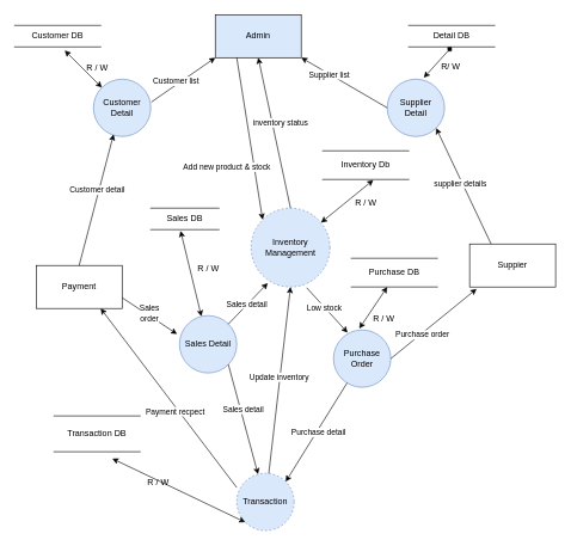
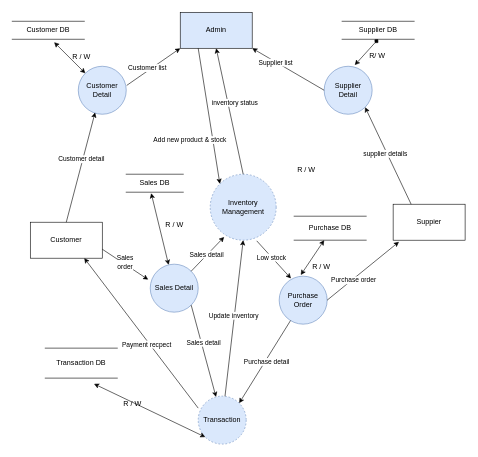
  <mxCell id="0" />
  <mxCell id="1" parent="0" />
  <mxCell id="2" value="Admin" style="rounded=0;whiteSpace=wrap;html=1;fillColor=#dae8fc;" parent="1" vertex="1"><mxGeometry x="300" y="20" width="120" height="60" as="geometry" /></mxCell>
  <mxCell id="3" value="Suppier" style="rounded=0;whiteSpace=wrap;html=1;" parent="1" vertex="1"><mxGeometry x="655" y="340" width="120" height="60" as="geometry" /></mxCell>
- <mxCell id="4" value="Payment" style="rounded=0;whiteSpace=wrap;html=1;" parent="1" vertex="1"><mxGeometry x="50" y="370" width="120" height="60" as="geometry" /></mxCell>
+ <mxCell id="4" value="Customer" style="rounded=0;whiteSpace=wrap;html=1;" parent="1" vertex="1"><mxGeometry x="50" y="370" width="120" height="60" as="geometry" /></mxCell>
  <mxCell id="5" value="Transaction" style="ellipse;whiteSpace=wrap;html=1;aspect=fixed;fillColor=#dae8fc;strokeColor=#6c8ebf;dashed=1;" parent="1" vertex="1"><mxGeometry x="330" y="660" width="80" height="80" as="geometry" /></mxCell>
  <mxCell id="6" value="Purchase&lt;div&gt;Order&lt;/div&gt;" style="ellipse;whiteSpace=wrap;html=1;aspect=fixed;fillColor=#dae8fc;strokeColor=#6c8ebf;" parent="1" vertex="1"><mxGeometry x="465" y="460" width="80" height="80" as="geometry" /></mxCell>
  <mxCell id="7" value="Sales Detail" style="ellipse;whiteSpace=wrap;html=1;aspect=fixed;fillColor=#dae8fc;strokeColor=#6c8ebf;" parent="1" vertex="1"><mxGeometry x="250" y="440" width="80" height="80" as="geometry" /></mxCell>
  <mxCell id="8" value="Inventory&lt;div&gt;Management&lt;/div&gt;" style="ellipse;whiteSpace=wrap;html=1;aspect=fixed;fillColor=#dae8fc;strokeColor=#6c8ebf;dashed=1;" parent="1" vertex="1"><mxGeometry x="350" y="290" width="110" height="110" as="geometry" /></mxCell>
  <mxCell id="9" value="Supplier&lt;div&gt;Detail&lt;/div&gt;" style="ellipse;whiteSpace=wrap;html=1;aspect=fixed;fillColor=#dae8fc;strokeColor=#6c8ebf;" parent="1" vertex="1"><mxGeometry x="540" y="110" width="80" height="80" as="geometry" /></mxCell>
  <mxCell id="10" value="Customer&lt;div&gt;Detail&lt;/div&gt;" style="ellipse;whiteSpace=wrap;html=1;aspect=fixed;fillColor=#dae8fc;strokeColor=#6c8ebf;" parent="1" vertex="1"><mxGeometry x="130" y="110" width="80" height="80" as="geometry" /></mxCell>
  <mxCell id="11" value="Customer DB" style="shape=partialRectangle;whiteSpace=wrap;html=1;left=0;right=0;fillColor=none;" parent="1" vertex="1"><mxGeometry x="20" y="35" width="120" height="30" as="geometry" /></mxCell>
- <mxCell id="12" value="Detail DB" style="shape=partialRectangle;whiteSpace=wrap;html=1;left=0;right=0;fillColor=none;" parent="1" vertex="1"><mxGeometry x="570" y="35" width="120" height="30" as="geometry" /></mxCell>
+ <mxCell id="12" value="Supplier DB" style="shape=partialRectangle;whiteSpace=wrap;html=1;left=0;right=0;fillColor=none;" parent="1" vertex="1"><mxGeometry x="570" y="35" width="120" height="30" as="geometry" /></mxCell>
  <mxCell id="13" value="Sales DB" style="shape=partialRectangle;whiteSpace=wrap;html=1;left=0;right=0;fillColor=none;" parent="1" vertex="1"><mxGeometry x="210" y="290" width="95" height="30" as="geometry" /></mxCell>
- <mxCell id="14" value="Inventory Db" style="shape=partialRectangle;whiteSpace=wrap;html=1;left=0;right=0;fillColor=none;" parent="1" vertex="1"><mxGeometry x="450" y="210" width="120" height="40" as="geometry" /></mxCell>
  <mxCell id="15" value="Purchase DB" style="shape=partialRectangle;whiteSpace=wrap;html=1;left=0;right=0;fillColor=none;" parent="1" vertex="1"><mxGeometry x="490" y="360" width="120" height="40" as="geometry" /></mxCell>
  <mxCell id="16" value="Transaction DB" style="shape=partialRectangle;whiteSpace=wrap;html=1;left=0;right=0;fillColor=none;" parent="1" vertex="1"><mxGeometry x="75" y="580" width="120" height="50" as="geometry" /></mxCell>
  <mxCell id="17" value="" style="endArrow=classic;startArrow=classic;html=1;rounded=0;entryX=0.582;entryY=1.165;entryDx=0;entryDy=0;entryPerimeter=0;exitX=0;exitY=0;exitDx=0;exitDy=0;" parent="1" source="10" target="11" edge="1"><mxGeometry width="50" height="50" relative="1" as="geometry"><mxPoint x="55" y="110" as="sourcePoint" /><mxPoint x="105" y="60" as="targetPoint" /></mxGeometry></mxCell>
  <mxCell id="18" value="R / W" style="text;html=1;align=center;verticalAlign=middle;resizable=0;points=[];autosize=1;strokeColor=none;fillColor=none;" parent="1" vertex="1"><mxGeometry x="110" y="80" width="50" height="30" as="geometry" /></mxCell>
  <mxCell id="19" value="" style="edgeStyle=none;orthogonalLoop=1;jettySize=auto;html=1;rounded=0;exitX=0.5;exitY=0;exitDx=0;exitDy=0;entryX=0.351;entryY=0.963;entryDx=0;entryDy=0;entryPerimeter=0;" parent="1" source="4" target="10" edge="1"><mxGeometry width="100" relative="1" as="geometry"><mxPoint x="140" y="200" as="sourcePoint" /><mxPoint x="240" y="200" as="targetPoint" /><Array as="points" /></mxGeometry></mxCell>
  <mxCell id="20" value="Customer detail" style="edgeLabel;html=1;align=center;verticalAlign=middle;resizable=0;points=[];" parent="19" vertex="1" connectable="0"><mxGeometry x="0.147" y="3" relative="1" as="geometry"><mxPoint as="offset" /></mxGeometry></mxCell>
  <mxCell id="21" value="" style="edgeStyle=none;orthogonalLoop=1;jettySize=auto;html=1;rounded=0;exitX=1.01;exitY=0.399;exitDx=0;exitDy=0;exitPerimeter=0;entryX=0;entryY=1;entryDx=0;entryDy=0;" parent="1" source="10" target="2" edge="1"><mxGeometry width="100" relative="1" as="geometry"><mxPoint x="190" y="170" as="sourcePoint" /><mxPoint x="290" y="170" as="targetPoint" /><Array as="points" /></mxGeometry></mxCell>
  <mxCell id="22" value="Customer list" style="edgeLabel;html=1;align=center;verticalAlign=middle;resizable=0;points=[];" parent="21" vertex="1" connectable="0"><mxGeometry x="-0.187" y="5" relative="1" as="geometry"><mxPoint as="offset" /></mxGeometry></mxCell>
  <mxCell id="23" value="" style="edgeStyle=none;orthogonalLoop=1;jettySize=auto;html=1;rounded=0;exitX=0;exitY=0.5;exitDx=0;exitDy=0;entryX=0;entryY=1;entryDx=0;entryDy=0;" parent="1" source="9" edge="1"><mxGeometry width="100" relative="1" as="geometry"><mxPoint x="331" y="142" as="sourcePoint" /><mxPoint x="420" y="80" as="targetPoint" /><Array as="points" /></mxGeometry></mxCell>
  <mxCell id="24" value="Supplier list" style="edgeLabel;html=1;align=center;verticalAlign=middle;resizable=0;points=[];" parent="23" vertex="1" connectable="0"><mxGeometry x="0.354" y="1" relative="1" as="geometry"><mxPoint as="offset" /></mxGeometry></mxCell>
  <mxCell id="25" value="" style="edgeStyle=none;orthogonalLoop=1;jettySize=auto;html=1;rounded=0;exitX=0.5;exitY=0;exitDx=0;exitDy=0;entryX=0.5;entryY=1;entryDx=0;entryDy=0;" parent="1" source="8" target="2" edge="1"><mxGeometry width="100" relative="1" as="geometry"><mxPoint x="550" y="160" as="sourcePoint" /><mxPoint x="430" y="90" as="targetPoint" /><Array as="points" /></mxGeometry></mxCell>
  <mxCell id="26" value="inventory status" style="edgeLabel;html=1;align=center;verticalAlign=middle;resizable=0;points=[];" parent="25" vertex="1" connectable="0"><mxGeometry x="0.144" y="3" relative="1" as="geometry"><mxPoint x="14" as="offset" /></mxGeometry></mxCell>
  <mxCell id="27" value="" style="edgeStyle=none;orthogonalLoop=1;jettySize=auto;html=1;rounded=0;exitX=0.25;exitY=1;exitDx=0;exitDy=0;entryX=0;entryY=0;entryDx=0;entryDy=0;" parent="1" source="2" target="8" edge="1"><mxGeometry width="100" relative="1" as="geometry"><mxPoint x="362" y="337" as="sourcePoint" /><mxPoint x="380" y="300" as="targetPoint" /><Array as="points" /></mxGeometry></mxCell>
  <mxCell id="28" value="&lt;div style=&quot;&quot;&gt;Add new product &amp;amp; stock&lt;/div&gt;" style="edgeLabel;html=1;align=center;verticalAlign=middle;resizable=0;points=[];" parent="27" vertex="1" connectable="0"><mxGeometry x="0.347" y="-1" relative="1" as="geometry"><mxPoint x="-38" as="offset" /></mxGeometry></mxCell>
  <mxCell id="29" value="" style="endArrow=diamond;startArrow=classic;html=1;rounded=0;entryX=0.5;entryY=1;entryDx=0;entryDy=0;exitX=0.638;exitY=-0.025;exitDx=0;exitDy=0;exitPerimeter=0;" parent="1" source="9" target="12" edge="1"><mxGeometry width="50" height="50" relative="1" as="geometry"><mxPoint x="580" y="108" as="sourcePoint" /><mxPoint x="630" y="58" as="targetPoint" /></mxGeometry></mxCell>
- <mxCell id="30" value="" style="endArrow=classic;startArrow=classic;html=1;rounded=0;entryX=0.588;entryY=1.02;entryDx=0;entryDy=0;entryPerimeter=0;" parent="1" edge="1" target="14" source="8"><mxGeometry width="50" height="50" relative="1" as="geometry"><mxPoint x="465" y="308" as="sourcePoint" /><mxPoint x="504" y="250" as="targetPoint" /></mxGeometry></mxCell>
  <mxCell id="31" value="" style="endArrow=classic;startArrow=classic;html=1;rounded=0;entryX=0.438;entryY=1.055;entryDx=0;entryDy=0;entryPerimeter=0;" parent="1" source="7" target="13" edge="1"><mxGeometry width="50" height="50" relative="1" as="geometry"><mxPoint x="180" y="378" as="sourcePoint" /><mxPoint x="219" y="320" as="targetPoint" /></mxGeometry></mxCell>
  <mxCell id="32" value="" style="endArrow=classic;startArrow=classic;html=1;rounded=0;entryX=0.5;entryY=1;entryDx=0;entryDy=0;exitX=0.638;exitY=-0.025;exitDx=0;exitDy=0;exitPerimeter=0;" parent="1" edge="1"><mxGeometry width="50" height="50" relative="1" as="geometry"><mxPoint x="501" y="458" as="sourcePoint" /><mxPoint x="540" y="400" as="targetPoint" /></mxGeometry></mxCell>
  <mxCell id="33" value="" style="endArrow=classic;startArrow=classic;html=1;rounded=0;entryX=0.677;entryY=1.191;entryDx=0;entryDy=0;exitX=0;exitY=1;exitDx=0;exitDy=0;entryPerimeter=0;" parent="1" source="5" target="16" edge="1"><mxGeometry width="50" height="50" relative="1" as="geometry"><mxPoint x="240" y="688" as="sourcePoint" /><mxPoint x="279" y="630" as="targetPoint" /></mxGeometry></mxCell>
  <mxCell id="34" value="" style="endArrow=classic;html=1;rounded=0;entryX=0.75;entryY=1;entryDx=0;entryDy=0;exitX=0;exitY=0.25;exitDx=0;exitDy=0;exitPerimeter=0;" parent="1" source="5" target="4" edge="1"><mxGeometry width="50" height="50" relative="1" as="geometry"><mxPoint x="310" y="630" as="sourcePoint" /><mxPoint x="360" y="580" as="targetPoint" /></mxGeometry></mxCell>
  <mxCell id="35" value="Payment recpect" style="edgeLabel;html=1;align=center;verticalAlign=middle;resizable=0;points=[];" parent="34" vertex="1" connectable="0"><mxGeometry x="-0.128" y="4" relative="1" as="geometry"><mxPoint as="offset" /></mxGeometry></mxCell>
  <mxCell id="36" value="" style="endArrow=classic;html=1;rounded=0;exitX=1;exitY=1;exitDx=0;exitDy=0;" parent="1" source="7" target="5" edge="1"><mxGeometry width="50" height="50" relative="1" as="geometry"><mxPoint x="420" y="470" as="sourcePoint" /><mxPoint x="470" y="420" as="targetPoint" /></mxGeometry></mxCell>
  <mxCell id="37" value="Sales detail" style="edgeLabel;html=1;align=center;verticalAlign=middle;resizable=0;points=[];" parent="36" vertex="1" connectable="0"><mxGeometry x="-0.183" y="3" relative="1" as="geometry"><mxPoint as="offset" /></mxGeometry></mxCell>
  <mxCell id="38" value="" style="endArrow=classic;html=1;rounded=0;entryX=0.5;entryY=1;entryDx=0;entryDy=0;" parent="1" source="5" target="8" edge="1"><mxGeometry width="50" height="50" relative="1" as="geometry"><mxPoint x="420" y="470" as="sourcePoint" /><mxPoint x="470" y="420" as="targetPoint" /></mxGeometry></mxCell>
  <mxCell id="39" value="Update inventory" style="edgeLabel;html=1;align=center;verticalAlign=middle;resizable=0;points=[];" parent="38" vertex="1" connectable="0"><mxGeometry x="0.027" y="2" relative="1" as="geometry"><mxPoint as="offset" /></mxGeometry></mxCell>
  <mxCell id="40" value="" style="endArrow=classic;html=1;rounded=0;entryX=1;entryY=0;entryDx=0;entryDy=0;" parent="1" source="6" target="5" edge="1"><mxGeometry width="50" height="50" relative="1" as="geometry"><mxPoint x="420" y="470" as="sourcePoint" /><mxPoint x="470" y="420" as="targetPoint" /></mxGeometry></mxCell>
  <mxCell id="41" value="Purchase detail" style="edgeLabel;html=1;align=center;verticalAlign=middle;resizable=0;points=[];" parent="40" vertex="1" connectable="0"><mxGeometry x="-0.015" y="2" relative="1" as="geometry"><mxPoint as="offset" /></mxGeometry></mxCell>
  <mxCell id="42" value="" style="endArrow=classic;html=1;rounded=0;exitX=0.705;exitY=1.01;exitDx=0;exitDy=0;exitPerimeter=0;entryX=0.246;entryY=0.047;entryDx=0;entryDy=0;entryPerimeter=0;" parent="1" source="8" target="6" edge="1"><mxGeometry width="50" height="50" relative="1" as="geometry"><mxPoint x="420" y="470" as="sourcePoint" /><mxPoint x="470" y="420" as="targetPoint" /></mxGeometry></mxCell>
  <mxCell id="43" value="Low stock" style="edgeLabel;html=1;align=center;verticalAlign=middle;resizable=0;points=[];" parent="42" vertex="1" connectable="0"><mxGeometry x="-0.143" y="-1" relative="1" as="geometry"><mxPoint as="offset" /></mxGeometry></mxCell>
  <mxCell id="44" value="" style="endArrow=classic;html=1;rounded=0;entryX=0.081;entryY=1.045;entryDx=0;entryDy=0;entryPerimeter=0;exitX=1;exitY=0.5;exitDx=0;exitDy=0;" parent="1" source="6" target="3" edge="1"><mxGeometry width="50" height="50" relative="1" as="geometry"><mxPoint x="590" y="450" as="sourcePoint" /><mxPoint x="610" y="490" as="targetPoint" /></mxGeometry></mxCell>
  <mxCell id="45" value="Purchase order" style="edgeLabel;html=1;align=center;verticalAlign=middle;resizable=0;points=[];" parent="44" vertex="1" connectable="0"><mxGeometry x="-0.293" y="-1" relative="1" as="geometry"><mxPoint as="offset" /></mxGeometry></mxCell>
  <mxCell id="46" value="" style="endArrow=classic;html=1;rounded=0;exitX=1;exitY=0;exitDx=0;exitDy=0;entryX=0.211;entryY=0.951;entryDx=0;entryDy=0;entryPerimeter=0;" parent="1" source="7" target="8" edge="1"><mxGeometry width="50" height="50" relative="1" as="geometry"><mxPoint x="420" y="470" as="sourcePoint" /><mxPoint x="470" y="420" as="targetPoint" /></mxGeometry></mxCell>
  <mxCell id="47" value="Sales detail" style="edgeLabel;html=1;align=center;verticalAlign=middle;resizable=0;points=[];" parent="46" vertex="1" connectable="0"><mxGeometry x="-0.041" y="1" relative="1" as="geometry"><mxPoint as="offset" /></mxGeometry></mxCell>
  <mxCell id="48" value="" style="endArrow=classic;html=1;rounded=0;exitX=1;exitY=0.75;exitDx=0;exitDy=0;entryX=-0.043;entryY=0.321;entryDx=0;entryDy=0;entryPerimeter=0;" parent="1" source="4" target="7" edge="1"><mxGeometry width="50" height="50" relative="1" as="geometry"><mxPoint x="420" y="470" as="sourcePoint" /><mxPoint x="470" y="420" as="targetPoint" /></mxGeometry></mxCell>
  <mxCell id="49" value="Sales&lt;div&gt;order&lt;/div&gt;" style="edgeLabel;html=1;align=center;verticalAlign=middle;resizable=0;points=[];" parent="48" vertex="1" connectable="0"><mxGeometry x="-0.091" y="2" relative="1" as="geometry"><mxPoint x="1" as="offset" /></mxGeometry></mxCell>
  <mxCell id="50" value="" style="endArrow=classic;html=1;rounded=0;entryX=1;entryY=1;entryDx=0;entryDy=0;exitX=0.25;exitY=0;exitDx=0;exitDy=0;" parent="1" source="3" target="9" edge="1"><mxGeometry width="50" height="50" relative="1" as="geometry"><mxPoint x="610" y="310" as="sourcePoint" /><mxPoint x="660" y="260" as="targetPoint" /></mxGeometry></mxCell>
  <mxCell id="51" value="supplier details" style="edgeLabel;html=1;align=center;verticalAlign=middle;resizable=0;points=[];" parent="50" vertex="1" connectable="0"><mxGeometry x="0.076" y="3" relative="1" as="geometry"><mxPoint y="1" as="offset" /></mxGeometry></mxCell>
  <mxCell id="52" value="R/ W&amp;nbsp;" style="text;html=1;align=center;verticalAlign=middle;resizable=0;points=[];autosize=1;strokeColor=none;fillColor=none;" parent="1" vertex="1"><mxGeometry x="605" y="78" width="50" height="30" as="geometry" /></mxCell>
  <mxCell id="53" value="R / W" style="text;html=1;align=center;verticalAlign=middle;resizable=0;points=[];autosize=1;strokeColor=none;fillColor=none;" parent="1" vertex="1"><mxGeometry x="265" y="360" width="50" height="30" as="geometry" /></mxCell>
  <mxCell id="54" value="R / W" style="text;html=1;align=center;verticalAlign=middle;resizable=0;points=[];autosize=1;strokeColor=none;fillColor=none;" parent="1" vertex="1"><mxGeometry x="485" y="268" width="50" height="30" as="geometry" /></mxCell>
  <mxCell id="55" value="R / W" style="text;html=1;align=center;verticalAlign=middle;resizable=0;points=[];autosize=1;strokeColor=none;fillColor=none;" parent="1" vertex="1"><mxGeometry x="510" y="430" width="50" height="30" as="geometry" /></mxCell>
  <mxCell id="56" value="R / W" style="text;html=1;align=center;verticalAlign=middle;resizable=0;points=[];autosize=1;strokeColor=none;fillColor=none;" parent="1" vertex="1"><mxGeometry x="195" y="658" width="50" height="30" as="geometry" /></mxCell>
